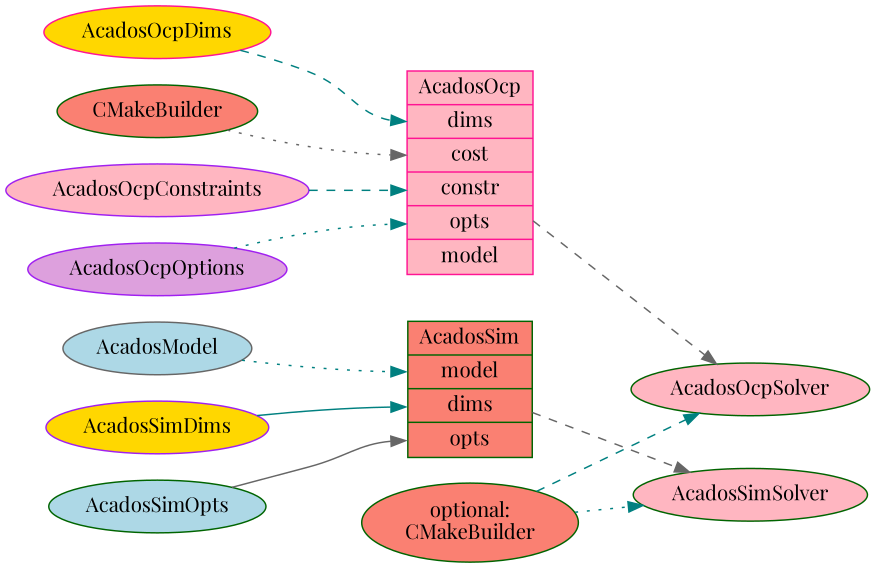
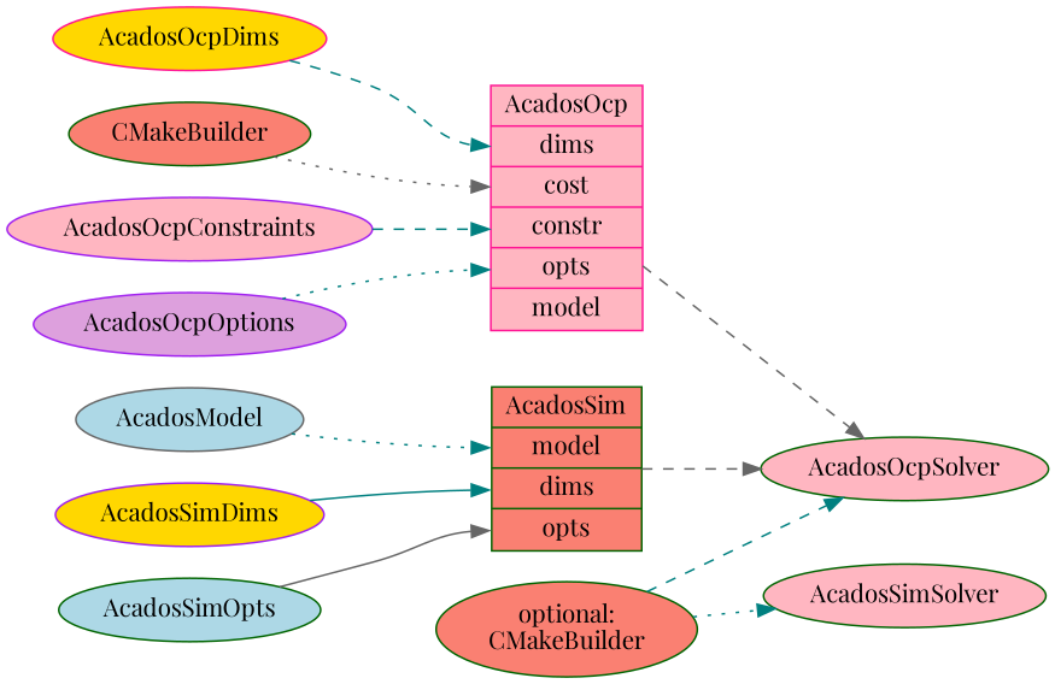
  digraph {
    fontname="Playfair Display"
    rankdir=LR
    node [color=darkgreen fillcolor=lightpink fontname="Playfair Display" style=filled]
    edge [color=teal fontname="Playfair Display" style=dashed]
    n1 [fillcolor=salmon label="optional:\nCMakeBuilder"]
    n2 [label=AcadosOcpSolver]
    n3 [label=AcadosSimSolver]
    n4 [color=deeppink label="<class> AcadosOcp | <dims> dims | <cost> cost | <constr> constr | <opts> opts | <model> model" shape=record]
    n5 [color=gray40 fillcolor=lightblue label=AcadosModel]
    n6 [fillcolor=salmon label="<class> AcadosSim | <model> model| <dims> dims | <opts> opts" shape=record]
    n7 [color=deeppink fillcolor=gold label=AcadosOcpDims]
    n8 [fillcolor=salmon label=CMakeBuilder]
    n9 [color=purple label=AcadosOcpConstraints]
    n10 [color=purple fillcolor=plum label=AcadosOcpOptions]
    n11 [color=purple fillcolor=gold label=AcadosSimDims]
    n12 [fillcolor=lightblue label=AcadosSimOpts]
    n1 -> n2
    n1 -> n3 [style=dotted]
    n4 -> n2 [color=gray40]
    n5 -> n6 [headport=model style=dotted]
-   n6 -> n3 [color=gray40]
+   n6 -> n2 [color=gray40]
    n7 -> n4 [headport=dims]
    n8 -> n4 [color=gray40 headport=cost style=dotted]
    n9 -> n4 [headport=constr]
    n10 -> n4 [headport=opts style=dotted]
    n11 -> n6 [headport=dims style=solid]
    n12 -> n6 [color=gray40 headport=opts style=solid]
  }
